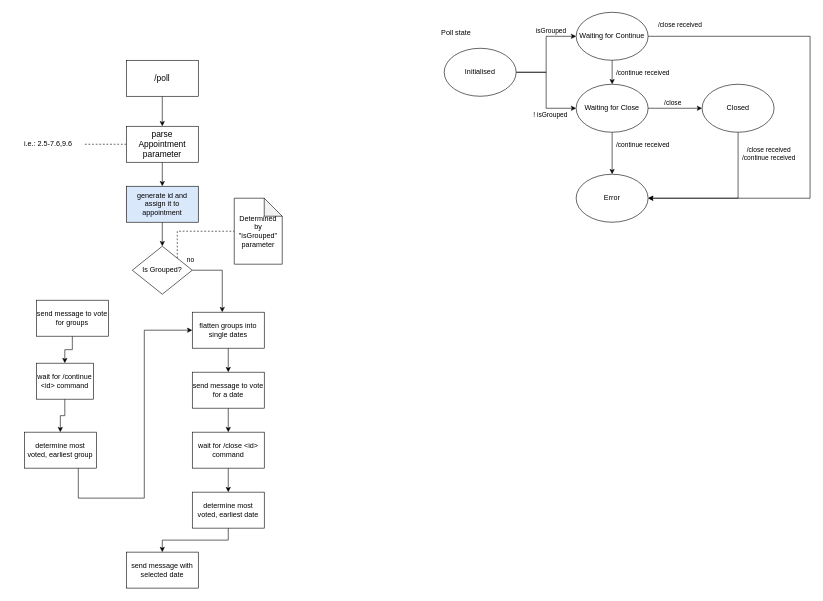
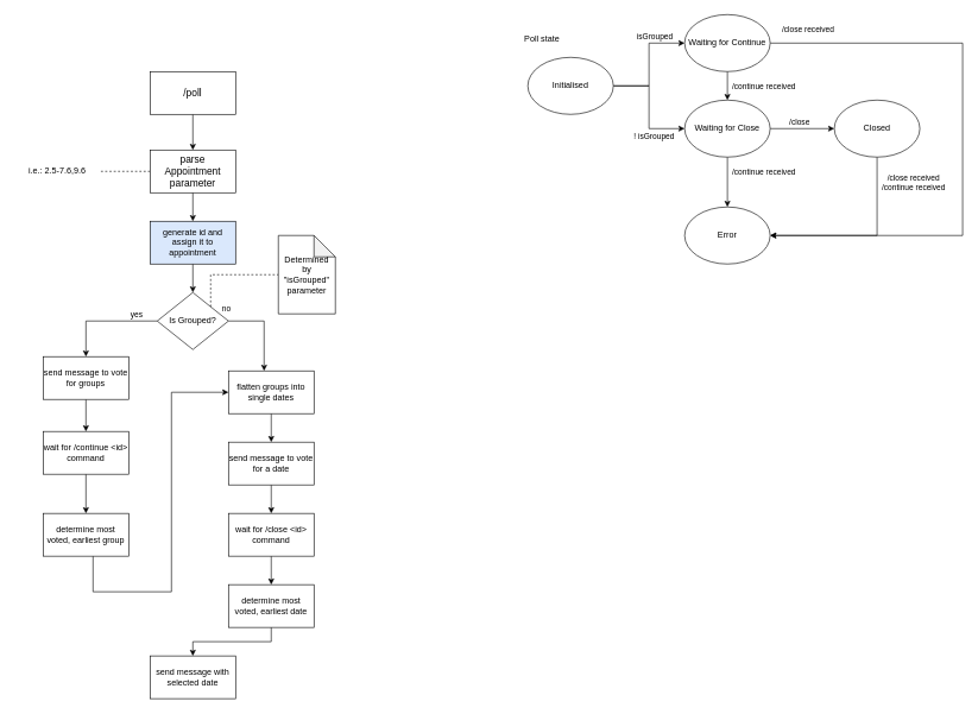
  <mxCell id="0" />
  <mxCell id="1" parent="0" />
  <mxCell id="2" style="edgeStyle=orthogonalEdgeStyle;rounded=0;orthogonalLoop=1;jettySize=auto;html=1;" edge="1" parent="1" source="3" target="6"><mxGeometry relative="1" as="geometry" /></mxCell>
  <mxCell id="3" value="/poll" style="rounded=0;whiteSpace=wrap;html=1;fontSize=14;" vertex="1" parent="1"><mxGeometry x="210" y="100" width="120" height="60" as="geometry" /></mxCell>
  <mxCell id="4" style="edgeStyle=orthogonalEdgeStyle;rounded=0;orthogonalLoop=1;jettySize=auto;html=1;endArrow=none;endFill=0;dashed=1;" edge="1" parent="1" source="6" target="14"><mxGeometry relative="1" as="geometry" /></mxCell>
  <mxCell id="5" style="edgeStyle=orthogonalEdgeStyle;rounded=0;orthogonalLoop=1;jettySize=auto;html=1;" edge="1" parent="1" source="6" target="22"><mxGeometry relative="1" as="geometry" /></mxCell>
  <mxCell id="6" value="&lt;div&gt;parse &lt;br&gt;&lt;/div&gt;&lt;div&gt;Appointment parameter&lt;/div&gt;" style="rounded=0;whiteSpace=wrap;html=1;fontSize=14;" vertex="1" parent="1"><mxGeometry x="210" y="210" width="120" height="60" as="geometry" /></mxCell>
  <mxCell id="7" style="edgeStyle=orthogonalEdgeStyle;rounded=0;orthogonalLoop=1;jettySize=auto;html=1;exitX=1;exitY=0;exitDx=0;exitDy=0;entryX=0;entryY=0.5;entryDx=0;entryDy=0;entryPerimeter=0;dashed=1;endArrow=none;endFill=0;" edge="1" parent="1" source="12" target="13"><mxGeometry relative="1" as="geometry"><mxPoint x="700" y="220" as="targetPoint" /><Array as="points"><mxPoint x="295" y="385" /></Array></mxGeometry></mxCell>
+ <mxCell id="8" style="edgeStyle=orthogonalEdgeStyle;rounded=0;orthogonalLoop=1;jettySize=auto;html=1;" edge="1" parent="1" source="12" target="16"><mxGeometry relative="1" as="geometry" /></mxCell>
+ <mxCell id="9" value="yes" style="edgeLabel;html=1;align=center;verticalAlign=middle;resizable=0;points=[];" vertex="1" connectable="0" parent="8"><mxGeometry x="-0.341" y="1" relative="1" as="geometry"><mxPoint x="19" y="-11" as="offset" /></mxGeometry></mxCell>
  <mxCell id="10" style="edgeStyle=orthogonalEdgeStyle;rounded=0;orthogonalLoop=1;jettySize=auto;html=1;" edge="1" parent="1" source="12" target="18"><mxGeometry relative="1" as="geometry"><Array as="points"><mxPoint x="370" y="450" /></Array></mxGeometry></mxCell>
  <mxCell id="11" value="no" style="edgeLabel;html=1;align=center;verticalAlign=middle;resizable=0;points=[];" vertex="1" connectable="0" parent="10"><mxGeometry x="-0.743" y="-1" relative="1" as="geometry"><mxPoint x="-19" y="-19" as="offset" /></mxGeometry></mxCell>
  <mxCell id="12" value="Is Grouped?" style="rhombus;whiteSpace=wrap;html=1;" vertex="1" parent="1"><mxGeometry x="220" y="410" width="100" height="80" as="geometry" /></mxCell>
  <mxCell id="13" value="Determined by &quot;isGrouped&quot; parameter" style="shape=note;whiteSpace=wrap;html=1;backgroundOutline=1;darkOpacity=0.05;" vertex="1" parent="1"><mxGeometry x="390" y="330" width="80" height="110" as="geometry" /></mxCell>
  <mxCell id="14" value="i.e.: 2.5-7.6,9.6" style="text;html=1;strokeColor=none;fillColor=none;align=center;verticalAlign=middle;whiteSpace=wrap;rounded=0;" vertex="1" parent="1"><mxGeometry x="20" y="225" width="120" height="30" as="geometry" /></mxCell>
  <mxCell id="15" style="edgeStyle=orthogonalEdgeStyle;rounded=0;orthogonalLoop=1;jettySize=auto;html=1;" edge="1" parent="1" source="16" target="20"><mxGeometry relative="1" as="geometry" /></mxCell>
  <mxCell id="16" value="send message to vote for groups" style="rounded=0;whiteSpace=wrap;html=1;" vertex="1" parent="1"><mxGeometry x="60" y="500" width="120" height="60" as="geometry" /></mxCell>
  <mxCell id="17" style="edgeStyle=orthogonalEdgeStyle;rounded=0;orthogonalLoop=1;jettySize=auto;html=1;" edge="1" parent="1" source="18" target="26"><mxGeometry relative="1" as="geometry" /></mxCell>
  <mxCell id="18" value="flatten groups into single dates" style="rounded=0;whiteSpace=wrap;html=1;" vertex="1" parent="1"><mxGeometry x="320" y="520" width="120" height="60" as="geometry" /></mxCell>
  <mxCell id="19" style="edgeStyle=orthogonalEdgeStyle;rounded=0;orthogonalLoop=1;jettySize=auto;html=1;" edge="1" parent="1" source="20" target="24"><mxGeometry relative="1" as="geometry" /></mxCell>
- <mxCell id="20" value="wait for /continue &amp;lt;id&amp;gt; command" style="rounded=0;whiteSpace=wrap;html=1;" vertex="1" parent="1"><mxGeometry x="60" y="605" width="95" height="60" as="geometry" /></mxCell>
+ <mxCell id="20" value="wait for /continue &amp;lt;id&amp;gt; command" style="rounded=0;whiteSpace=wrap;html=1;" vertex="1" parent="1"><mxGeometry x="60" y="605" width="120" height="60" as="geometry" /></mxCell>
  <mxCell id="21" style="edgeStyle=orthogonalEdgeStyle;rounded=0;orthogonalLoop=1;jettySize=auto;html=1;entryX=0.5;entryY=0;entryDx=0;entryDy=0;" edge="1" parent="1" source="22" target="12"><mxGeometry relative="1" as="geometry" /></mxCell>
  <mxCell id="22" value="generate id and assign it to appointment" style="rounded=0;whiteSpace=wrap;html=1;fillColor=#dae8fc;" vertex="1" parent="1"><mxGeometry x="210" y="310" width="120" height="60" as="geometry" /></mxCell>
  <mxCell id="23" style="edgeStyle=orthogonalEdgeStyle;rounded=0;orthogonalLoop=1;jettySize=auto;html=1;entryX=0;entryY=0.5;entryDx=0;entryDy=0;" edge="1" parent="1" source="24" target="18"><mxGeometry relative="1" as="geometry"><Array as="points"><mxPoint x="130" y="830" /><mxPoint x="240" y="830" /><mxPoint x="240" y="550" /></Array></mxGeometry></mxCell>
- <mxCell id="24" value="determine most voted, earliest group" style="rounded=0;whiteSpace=wrap;html=1;" vertex="1" parent="1"><mxGeometry x="40" y="720" width="120" height="60" as="geometry" /></mxCell>
+ <mxCell id="24" value="determine most voted, earliest group" style="rounded=0;whiteSpace=wrap;html=1;" vertex="1" parent="1"><mxGeometry x="60" y="720" width="120" height="60" as="geometry" /></mxCell>
  <mxCell id="25" style="edgeStyle=orthogonalEdgeStyle;rounded=0;orthogonalLoop=1;jettySize=auto;html=1;" edge="1" parent="1" source="26" target="28"><mxGeometry relative="1" as="geometry" /></mxCell>
  <mxCell id="26" value="send message to vote for a date" style="rounded=0;whiteSpace=wrap;html=1;" vertex="1" parent="1"><mxGeometry x="320" y="620" width="120" height="60" as="geometry" /></mxCell>
  <mxCell id="27" style="edgeStyle=orthogonalEdgeStyle;rounded=0;orthogonalLoop=1;jettySize=auto;html=1;" edge="1" parent="1" source="28" target="30"><mxGeometry relative="1" as="geometry" /></mxCell>
  <mxCell id="28" value="wait for /close &amp;lt;id&amp;gt; command" style="rounded=0;whiteSpace=wrap;html=1;" vertex="1" parent="1"><mxGeometry x="320" y="720" width="120" height="60" as="geometry" /></mxCell>
  <mxCell id="29" style="edgeStyle=orthogonalEdgeStyle;rounded=0;orthogonalLoop=1;jettySize=auto;html=1;" edge="1" parent="1" source="30" target="31"><mxGeometry relative="1" as="geometry" /></mxCell>
  <mxCell id="30" value="determine most voted, earliest date" style="rounded=0;whiteSpace=wrap;html=1;" vertex="1" parent="1"><mxGeometry x="320" y="820" width="120" height="60" as="geometry" /></mxCell>
  <mxCell id="31" value="send message with selected date" style="rounded=0;whiteSpace=wrap;html=1;" vertex="1" parent="1"><mxGeometry x="210" y="920" width="120" height="60" as="geometry" /></mxCell>
  <mxCell id="32" style="edgeStyle=orthogonalEdgeStyle;rounded=0;orthogonalLoop=1;jettySize=auto;html=1;" edge="1" parent="1" source="36" target="42"><mxGeometry relative="1" as="geometry" /></mxCell>
  <mxCell id="33" value="isGrouped" style="edgeLabel;html=1;align=center;verticalAlign=middle;resizable=0;points=[];" vertex="1" connectable="0" parent="32"><mxGeometry x="0.457" y="2" relative="1" as="geometry"><mxPoint y="-8" as="offset" /></mxGeometry></mxCell>
  <mxCell id="34" style="edgeStyle=orthogonalEdgeStyle;rounded=0;orthogonalLoop=1;jettySize=auto;html=1;" edge="1" parent="1" source="36" target="47"><mxGeometry relative="1" as="geometry"><Array as="points"><mxPoint x="910" y="120" /><mxPoint x="910" y="180" /></Array></mxGeometry></mxCell>
  <mxCell id="35" value="! isGrouped" style="edgeLabel;html=1;align=center;verticalAlign=middle;resizable=0;points=[];" vertex="1" connectable="0" parent="34"><mxGeometry x="0.445" relative="1" as="geometry"><mxPoint y="10" as="offset" /></mxGeometry></mxCell>
  <mxCell id="36" value="&lt;div&gt;Initialised&lt;/div&gt;" style="ellipse;whiteSpace=wrap;html=1;" vertex="1" parent="1"><mxGeometry x="740" y="80" width="120" height="80" as="geometry" /></mxCell>
  <mxCell id="37" value="Poll state" style="text;html=1;strokeColor=none;fillColor=none;align=center;verticalAlign=middle;whiteSpace=wrap;rounded=0;" vertex="1" parent="1"><mxGeometry x="730" y="40" width="60" height="30" as="geometry" /></mxCell>
  <mxCell id="38" style="edgeStyle=orthogonalEdgeStyle;rounded=0;orthogonalLoop=1;jettySize=auto;html=1;entryX=0.5;entryY=0;entryDx=0;entryDy=0;" edge="1" parent="1" source="42" target="47"><mxGeometry relative="1" as="geometry" /></mxCell>
  <mxCell id="39" value="/continue received" style="edgeLabel;html=1;align=center;verticalAlign=middle;resizable=0;points=[];" vertex="1" connectable="0" parent="38"><mxGeometry x="-0.296" y="2" relative="1" as="geometry"><mxPoint x="48" y="6" as="offset" /></mxGeometry></mxCell>
  <mxCell id="40" style="edgeStyle=orthogonalEdgeStyle;rounded=0;orthogonalLoop=1;jettySize=auto;html=1;" edge="1" parent="1" source="42" target="51"><mxGeometry relative="1" as="geometry"><Array as="points"><mxPoint x="1350" y="60" /><mxPoint x="1350" y="330" /></Array></mxGeometry></mxCell>
  <mxCell id="41" value="/close received" style="edgeLabel;html=1;align=center;verticalAlign=middle;resizable=0;points=[];" vertex="1" connectable="0" parent="40"><mxGeometry x="-0.871" y="-1" relative="1" as="geometry"><mxPoint y="-21" as="offset" /></mxGeometry></mxCell>
  <mxCell id="42" value="Waiting for Continue" style="ellipse;whiteSpace=wrap;html=1;" vertex="1" parent="1"><mxGeometry x="960" y="20" width="120" height="80" as="geometry" /></mxCell>
  <mxCell id="43" style="edgeStyle=orthogonalEdgeStyle;rounded=0;orthogonalLoop=1;jettySize=auto;html=1;" edge="1" parent="1" source="47" target="50"><mxGeometry relative="1" as="geometry" /></mxCell>
  <mxCell id="44" value="/close" style="edgeLabel;html=1;align=center;verticalAlign=middle;resizable=0;points=[];" vertex="1" connectable="0" parent="43"><mxGeometry x="-0.371" relative="1" as="geometry"><mxPoint x="12" y="-10" as="offset" /></mxGeometry></mxCell>
  <mxCell id="45" style="edgeStyle=orthogonalEdgeStyle;rounded=0;orthogonalLoop=1;jettySize=auto;html=1;" edge="1" parent="1" source="47" target="51"><mxGeometry relative="1" as="geometry" /></mxCell>
  <mxCell id="46" value="/continue received" style="edgeLabel;html=1;align=center;verticalAlign=middle;resizable=0;points=[];" vertex="1" connectable="0" parent="45"><mxGeometry x="-0.367" y="1" relative="1" as="geometry"><mxPoint x="49" y="-2" as="offset" /></mxGeometry></mxCell>
  <mxCell id="47" value="Waiting for Close" style="ellipse;whiteSpace=wrap;html=1;" vertex="1" parent="1"><mxGeometry x="960" y="140" width="120" height="80" as="geometry" /></mxCell>
  <mxCell id="48" style="edgeStyle=orthogonalEdgeStyle;rounded=0;orthogonalLoop=1;jettySize=auto;html=1;entryX=1;entryY=0.5;entryDx=0;entryDy=0;" edge="1" parent="1" source="50" target="51"><mxGeometry relative="1" as="geometry"><Array as="points"><mxPoint x="1230" y="330" /></Array></mxGeometry></mxCell>
  <mxCell id="49" value="&lt;div&gt;/close received&lt;/div&gt;&lt;div&gt;/continue received&lt;br&gt;&lt;/div&gt;" style="edgeLabel;html=1;align=center;verticalAlign=middle;resizable=0;points=[];" vertex="1" connectable="0" parent="48"><mxGeometry x="-0.767" y="2" relative="1" as="geometry"><mxPoint x="48" y="5" as="offset" /></mxGeometry></mxCell>
  <mxCell id="50" value="Closed" style="ellipse;whiteSpace=wrap;html=1;" vertex="1" parent="1"><mxGeometry x="1170" y="140" width="120" height="80" as="geometry" /></mxCell>
  <mxCell id="51" value="Error" style="ellipse;whiteSpace=wrap;html=1;" vertex="1" parent="1"><mxGeometry x="960" y="290" width="120" height="80" as="geometry" /></mxCell>
